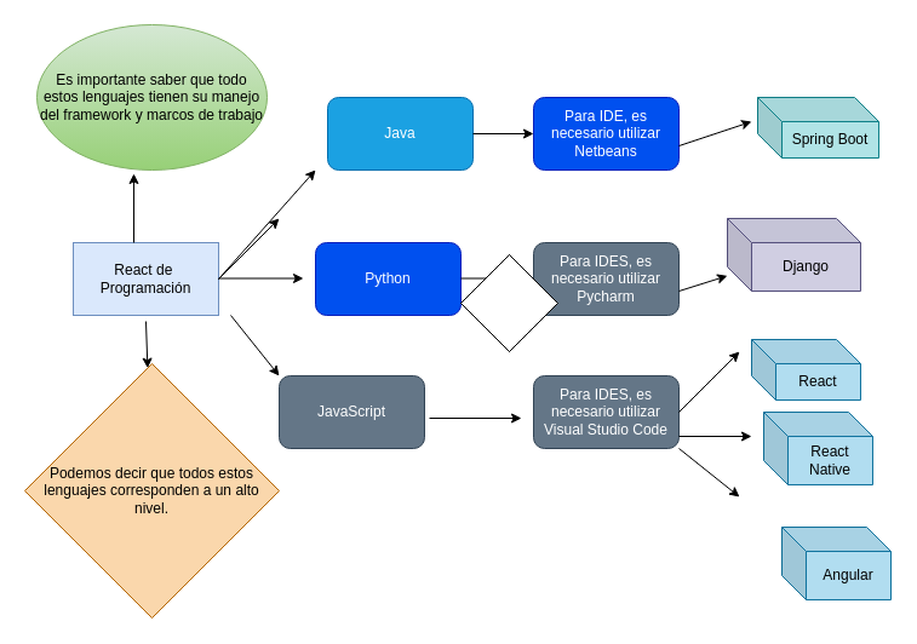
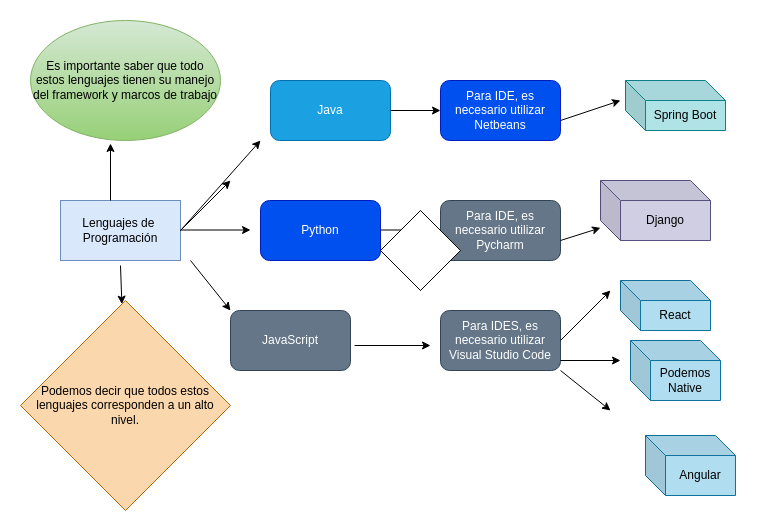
  <mxCell id="0" />
  <mxCell id="1" parent="0" />
- <mxCell id="2" value="React de&amp;nbsp;&lt;div&gt;Programación&lt;/div&gt;" style="rounded=0;whiteSpace=wrap;html=1;fillColor=#dae8fc;strokeColor=#6c8ebf;" vertex="1" parent="1"><mxGeometry x="60" y="200" width="120" height="60" as="geometry" /></mxCell>
+ <mxCell id="2" value="Lenguajes de&amp;nbsp;&lt;div&gt;Programación&lt;/div&gt;" style="rounded=0;whiteSpace=wrap;html=1;fillColor=#dae8fc;strokeColor=#6c8ebf;" vertex="1" parent="1"><mxGeometry x="60" y="200" width="120" height="60" as="geometry" /></mxCell>
  <mxCell id="3" value="" style="endArrow=classic;html=1;rounded=0;" edge="1" parent="1"><mxGeometry width="50" height="50" relative="1" as="geometry"><mxPoint x="180" y="230" as="sourcePoint" /><mxPoint x="230" y="180" as="targetPoint" /></mxGeometry></mxCell>
  <mxCell id="4" value="" style="endArrow=classic;html=1;rounded=0;" edge="1" parent="1"><mxGeometry width="50" height="50" relative="1" as="geometry"><mxPoint x="180" y="230" as="sourcePoint" /><mxPoint x="260" y="140" as="targetPoint" /></mxGeometry></mxCell>
  <mxCell id="5" value="" style="endArrow=classic;html=1;rounded=0;" edge="1" parent="1"><mxGeometry width="50" height="50" relative="1" as="geometry"><mxPoint x="180" y="229.5" as="sourcePoint" /><mxPoint x="250" y="229.5" as="targetPoint" /></mxGeometry></mxCell>
  <mxCell id="6" value="Java" style="rounded=1;whiteSpace=wrap;html=1;fillColor=#1ba1e2;fontColor=#ffffff;strokeColor=#006EAF;" vertex="1" parent="1"><mxGeometry x="270" y="80" width="120" height="60" as="geometry" /></mxCell>
  <mxCell id="7" value="Python" style="rounded=1;whiteSpace=wrap;html=1;fillColor=#0050ef;fontColor=#ffffff;strokeColor=#001DBC;" vertex="1" parent="1"><mxGeometry x="260" y="200" width="120" height="60" as="geometry" /></mxCell>
  <mxCell id="8" value="" style="endArrow=classic;html=1;rounded=0;" edge="1" parent="1"><mxGeometry width="50" height="50" relative="1" as="geometry"><mxPoint x="190" y="260" as="sourcePoint" /><mxPoint x="230" y="310" as="targetPoint" /></mxGeometry></mxCell>
  <mxCell id="9" value="JavaScript" style="rounded=1;whiteSpace=wrap;html=1;fillColor=#647687;fontColor=#ffffff;strokeColor=#314354;" vertex="1" parent="1"><mxGeometry x="230" y="310" width="120" height="60" as="geometry" /></mxCell>
  <mxCell id="10" value="" style="endArrow=classic;html=1;rounded=0;" edge="1" parent="1"><mxGeometry width="50" height="50" relative="1" as="geometry"><mxPoint x="354" y="345" as="sourcePoint" /><mxPoint x="430" y="345" as="targetPoint" /></mxGeometry></mxCell>
  <mxCell id="11" value="Para IDES, es necesario utilizar Visual Studio Code" style="rounded=1;whiteSpace=wrap;html=1;fillColor=#647687;fontColor=#ffffff;strokeColor=#314354;" vertex="1" parent="1"><mxGeometry x="440" y="310" width="120" height="60" as="geometry" /></mxCell>
  <mxCell id="12" value="" style="endArrow=classic;html=1;rounded=0;" edge="1" parent="1"><mxGeometry width="50" height="50" relative="1" as="geometry"><mxPoint x="380" y="229.5" as="sourcePoint" /><mxPoint x="440" y="229.5" as="targetPoint" /></mxGeometry></mxCell>
- <mxCell id="13" value="Para IDES, es necesario utilizar Pycharm" style="rounded=1;whiteSpace=wrap;html=1;fillColor=#647687;strokeColor=#314354;fontColor=#ffffff;" vertex="1" parent="1"><mxGeometry x="440" y="200" width="120" height="60" as="geometry" /></mxCell>
+ <mxCell id="13" value="Para IDE, es necesario utilizar Pycharm" style="rounded=1;whiteSpace=wrap;html=1;fillColor=#647687;strokeColor=#314354;fontColor=#ffffff;" vertex="1" parent="1"><mxGeometry x="440" y="200" width="120" height="60" as="geometry" /></mxCell>
  <mxCell id="14" value="" style="endArrow=classic;html=1;rounded=0;" edge="1" parent="1"><mxGeometry width="50" height="50" relative="1" as="geometry"><mxPoint x="390" y="110" as="sourcePoint" /><mxPoint x="440" y="110" as="targetPoint" /></mxGeometry></mxCell>
  <mxCell id="15" value="Para IDE, es necesario utilizar Netbeans" style="rounded=1;whiteSpace=wrap;html=1;fillColor=#0050ef;fontColor=#ffffff;strokeColor=#001DBC;" vertex="1" parent="1"><mxGeometry x="440" y="80" width="120" height="60" as="geometry" /></mxCell>
  <mxCell id="16" value="" style="endArrow=classic;html=1;rounded=0;" edge="1" parent="1"><mxGeometry width="50" height="50" relative="1" as="geometry"><mxPoint x="560" y="340" as="sourcePoint" /><mxPoint x="610" y="290" as="targetPoint" /></mxGeometry></mxCell>
  <mxCell id="17" value="React" style="shape=cube;whiteSpace=wrap;html=1;boundedLbl=1;backgroundOutline=1;darkOpacity=0.05;darkOpacity2=0.1;fillColor=#b1ddf0;strokeColor=#10739e;" vertex="1" parent="1"><mxGeometry x="620" y="280" width="90" height="50" as="geometry" /></mxCell>
- <mxCell id="18" value="React Native" style="shape=cube;whiteSpace=wrap;html=1;boundedLbl=1;backgroundOutline=1;darkOpacity=0.05;darkOpacity2=0.1;fillColor=#b1ddf0;strokeColor=#10739e;" vertex="1" parent="1"><mxGeometry x="630" y="340" width="90" height="60" as="geometry" /></mxCell>
+ <mxCell id="18" value="Podemos Native" style="shape=cube;whiteSpace=wrap;html=1;boundedLbl=1;backgroundOutline=1;darkOpacity=0.05;darkOpacity2=0.1;fillColor=#b1ddf0;strokeColor=#10739e;" vertex="1" parent="1"><mxGeometry x="630" y="340" width="90" height="60" as="geometry" /></mxCell>
  <mxCell id="19" value="Angular" style="shape=cube;whiteSpace=wrap;html=1;boundedLbl=1;backgroundOutline=1;darkOpacity=0.05;darkOpacity2=0.1;fillColor=#b1ddf0;strokeColor=#10739e;" vertex="1" parent="1"><mxGeometry x="645" y="435" width="90" height="60" as="geometry" /></mxCell>
  <mxCell id="20" value="" style="endArrow=classic;html=1;rounded=0;" edge="1" parent="1"><mxGeometry width="50" height="50" relative="1" as="geometry"><mxPoint x="560" y="360" as="sourcePoint" /><mxPoint x="620" y="360" as="targetPoint" /></mxGeometry></mxCell>
  <mxCell id="21" value="" style="endArrow=classic;html=1;rounded=0;" edge="1" parent="1"><mxGeometry width="50" height="50" relative="1" as="geometry"><mxPoint x="560" y="370" as="sourcePoint" /><mxPoint x="610" y="410" as="targetPoint" /></mxGeometry></mxCell>
  <mxCell id="22" value="" style="endArrow=classic;html=1;rounded=0;" edge="1" parent="1"><mxGeometry width="50" height="50" relative="1" as="geometry"><mxPoint x="560" y="120" as="sourcePoint" /><mxPoint x="620" y="100" as="targetPoint" /></mxGeometry></mxCell>
  <mxCell id="23" value="Es importante saber que todo estos lenguajes tienen su manejo del framework y marcos de trabajo" style="ellipse;whiteSpace=wrap;html=1;fillColor=#d5e8d4;strokeColor=#82b366;gradientColor=#97d077;" vertex="1" parent="1"><mxGeometry x="30" y="20" width="190" height="120" as="geometry" /></mxCell>
  <mxCell id="24" value="Spring Boot" style="shape=cube;whiteSpace=wrap;html=1;boundedLbl=1;backgroundOutline=1;darkOpacity=0.05;darkOpacity2=0.1;fillColor=#b0e3e6;strokeColor=#0e8088;" vertex="1" parent="1"><mxGeometry x="625" y="80" width="100" height="50" as="geometry" /></mxCell>
  <mxCell id="25" value="" style="endArrow=classic;html=1;rounded=0;" edge="1" parent="1" target="26"><mxGeometry width="50" height="50" relative="1" as="geometry"><mxPoint x="560" y="240" as="sourcePoint" /><mxPoint x="620" y="220" as="targetPoint" /></mxGeometry></mxCell>
  <mxCell id="26" value="Django" style="shape=cube;whiteSpace=wrap;html=1;boundedLbl=1;backgroundOutline=1;darkOpacity=0.05;darkOpacity2=0.1;fillColor=#d0cee2;strokeColor=#56517e;" vertex="1" parent="1"><mxGeometry x="600" y="180" width="110" height="60" as="geometry" /></mxCell>
  <mxCell id="27" value="" style="rhombus;whiteSpace=wrap;html=1;" vertex="1" parent="1"><mxGeometry x="380" y="210" width="80" height="80" as="geometry" /></mxCell>
  <mxCell id="28" value="" style="rhombus;whiteSpace=wrap;html=1;" vertex="1" parent="1"><mxGeometry x="380" y="210" width="80" height="80" as="geometry" /></mxCell>
  <mxCell id="29" value="Podemos decir que todos estos lenguajes corresponden a un alto nivel." style="rhombus;whiteSpace=wrap;html=1;fillColor=#fad7ac;strokeColor=#b46504;" vertex="1" parent="1"><mxGeometry x="20" y="300" width="210" height="210" as="geometry" /></mxCell>
  <mxCell id="30" value="" style="endArrow=classic;html=1;rounded=0;entryX=0.421;entryY=1.025;entryDx=0;entryDy=0;entryPerimeter=0;" edge="1" parent="1" target="23"><mxGeometry width="50" height="50" relative="1" as="geometry"><mxPoint x="110" y="200" as="sourcePoint" /><mxPoint x="160" y="150" as="targetPoint" /></mxGeometry></mxCell>
  <mxCell id="31" value="" style="endArrow=classic;html=1;rounded=0;" edge="1" parent="1" target="29"><mxGeometry width="50" height="50" relative="1" as="geometry"><mxPoint x="120" y="265" as="sourcePoint" /><mxPoint x="170" y="215" as="targetPoint" /></mxGeometry></mxCell>
